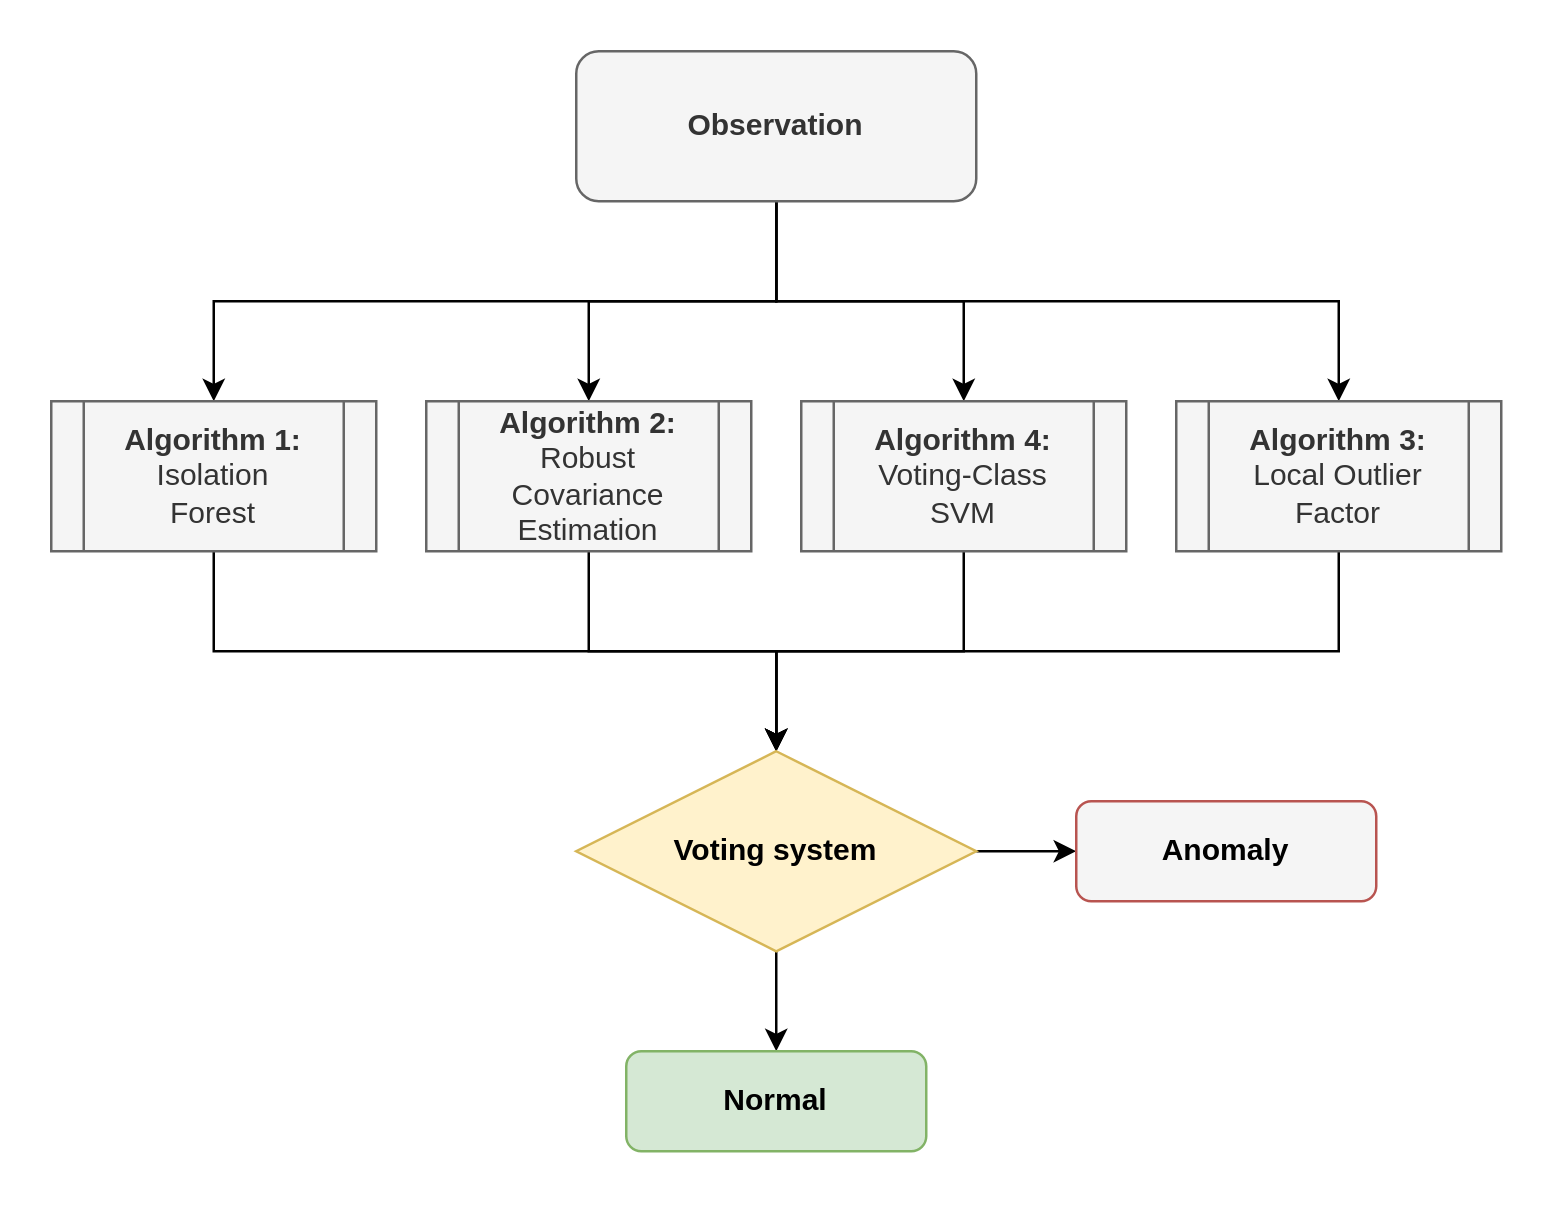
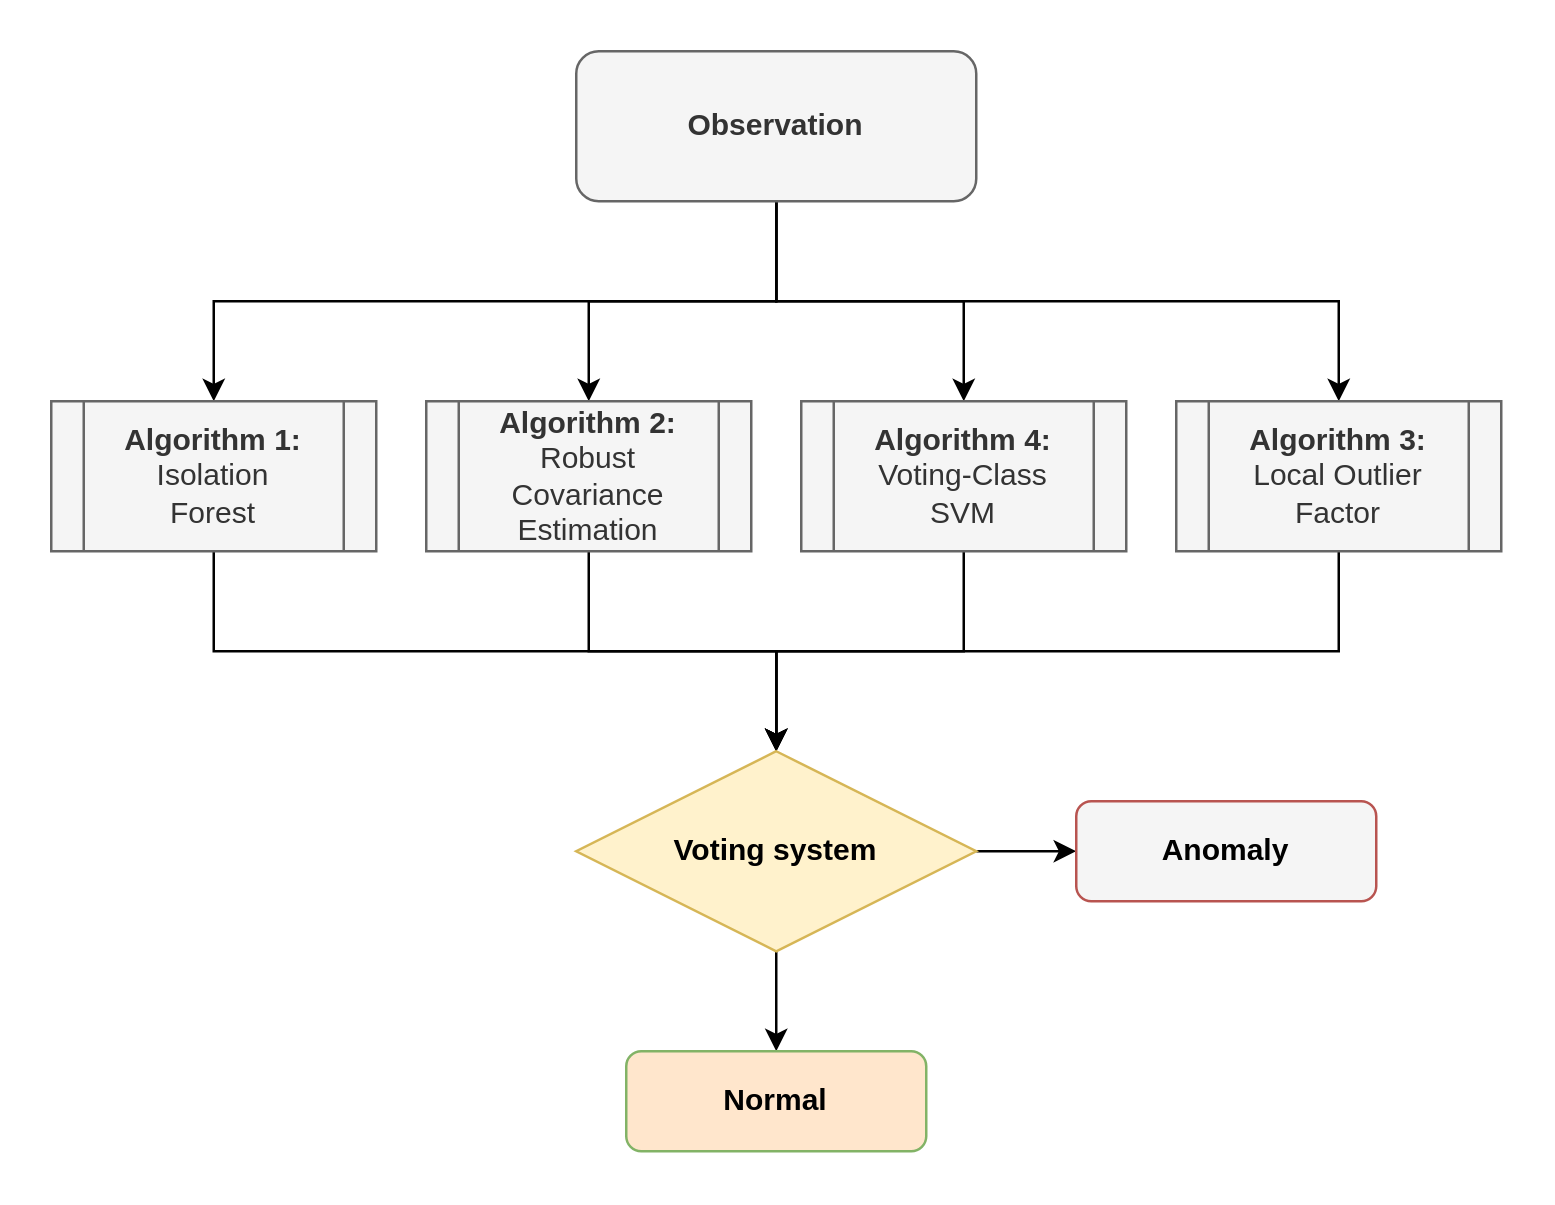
  <mxCell id="0" />
  <mxCell id="1" parent="0" />
  <mxCell id="2" style="edgeStyle=orthogonalEdgeStyle;rounded=0;orthogonalLoop=1;jettySize=auto;html=1;entryX=0.5;entryY=0;entryDx=0;entryDy=0;" edge="1" parent="1" source="6" target="8"><mxGeometry relative="1" as="geometry"><Array as="points"><mxPoint x="310" y="120" /><mxPoint x="85" y="120" /></Array></mxGeometry></mxCell>
  <mxCell id="3" style="edgeStyle=orthogonalEdgeStyle;rounded=0;orthogonalLoop=1;jettySize=auto;html=1;entryX=0.5;entryY=0;entryDx=0;entryDy=0;" edge="1" parent="1" source="6" target="10"><mxGeometry relative="1" as="geometry" /></mxCell>
  <mxCell id="4" style="edgeStyle=orthogonalEdgeStyle;rounded=0;orthogonalLoop=1;jettySize=auto;html=1;entryX=0.5;entryY=0;entryDx=0;entryDy=0;" edge="1" parent="1" source="6" target="14"><mxGeometry relative="1" as="geometry" /></mxCell>
  <mxCell id="5" style="edgeStyle=orthogonalEdgeStyle;rounded=0;orthogonalLoop=1;jettySize=auto;html=1;" edge="1" parent="1" source="6" target="12"><mxGeometry relative="1" as="geometry"><Array as="points"><mxPoint x="310" y="120" /><mxPoint x="535" y="120" /></Array></mxGeometry></mxCell>
  <mxCell id="6" value="Observation" style="rounded=1;whiteSpace=wrap;html=1;fontStyle=1;fillColor=#f5f5f5;fontColor=#333333;strokeColor=#666666;" vertex="1" parent="1"><mxGeometry x="230" y="20" width="160" height="60" as="geometry" /></mxCell>
  <mxCell id="7" style="edgeStyle=orthogonalEdgeStyle;rounded=0;orthogonalLoop=1;jettySize=auto;html=1;entryX=0.5;entryY=0;entryDx=0;entryDy=0;" edge="1" parent="1" source="8" target="17"><mxGeometry relative="1" as="geometry"><Array as="points"><mxPoint x="85" y="260" /><mxPoint x="310" y="260" /></Array></mxGeometry></mxCell>
  <mxCell id="8" value="&lt;div&gt;Algorithm 1:&lt;/div&gt;&lt;div&gt;&lt;span style=&quot;font-weight: normal;&quot;&gt;Isolation&lt;br&gt;&lt;/span&gt;&lt;/div&gt;&lt;div&gt;&lt;span style=&quot;font-weight: normal;&quot;&gt;Forest&lt;/span&gt;&lt;br&gt;&lt;/div&gt;" style="shape=process;whiteSpace=wrap;html=1;backgroundOutline=1;fontStyle=1;fillColor=#f5f5f5;fontColor=#333333;strokeColor=#666666;" vertex="1" parent="1"><mxGeometry x="20" y="160" width="130" height="60" as="geometry" /></mxCell>
  <mxCell id="9" style="edgeStyle=orthogonalEdgeStyle;rounded=0;orthogonalLoop=1;jettySize=auto;html=1;" edge="1" parent="1" source="10" target="17"><mxGeometry relative="1" as="geometry" /></mxCell>
  <mxCell id="10" value="&lt;div&gt;Algorithm 2:&lt;/div&gt;&lt;div&gt;&lt;span style=&quot;font-weight: normal;&quot;&gt;Robust Covariance&lt;/span&gt;&lt;/div&gt;&lt;div&gt;&lt;span style=&quot;font-weight: normal;&quot;&gt;Estimation&lt;/span&gt;&lt;br&gt;&lt;/div&gt;" style="shape=process;whiteSpace=wrap;html=1;backgroundOutline=1;fontStyle=1;fillColor=#f5f5f5;fontColor=#333333;strokeColor=#666666;" vertex="1" parent="1"><mxGeometry x="170" y="160" width="130" height="60" as="geometry" /></mxCell>
  <mxCell id="11" style="edgeStyle=orthogonalEdgeStyle;rounded=0;orthogonalLoop=1;jettySize=auto;html=1;" edge="1" parent="1" source="12" target="17"><mxGeometry relative="1" as="geometry"><Array as="points"><mxPoint x="535" y="260" /><mxPoint x="310" y="260" /></Array></mxGeometry></mxCell>
  <mxCell id="12" value="&lt;div&gt;Algorithm 3:&lt;/div&gt;&lt;div&gt;&lt;span style=&quot;font-weight: normal;&quot;&gt;Local Outlier &lt;br&gt;&lt;/span&gt;&lt;/div&gt;&lt;div&gt;&lt;span style=&quot;font-weight: normal;&quot;&gt;Factor&lt;/span&gt;&lt;br&gt;&lt;/div&gt;" style="shape=process;whiteSpace=wrap;html=1;backgroundOutline=1;fontStyle=1;fillColor=#f5f5f5;fontColor=#333333;strokeColor=#666666;" vertex="1" parent="1"><mxGeometry x="470" y="160" width="130" height="60" as="geometry" /></mxCell>
  <mxCell id="13" value="" style="edgeStyle=orthogonalEdgeStyle;rounded=0;orthogonalLoop=1;jettySize=auto;html=1;" edge="1" parent="1" source="14" target="17"><mxGeometry relative="1" as="geometry" /></mxCell>
  <mxCell id="14" value="&lt;div&gt;Algorithm 4:&lt;/div&gt;&lt;div&gt;&lt;span style=&quot;font-weight: normal;&quot;&gt;Voting-Class&lt;/span&gt;&lt;/div&gt;&lt;div&gt;&lt;span style=&quot;font-weight: normal;&quot;&gt;SVM&lt;/span&gt;&lt;br&gt;&lt;/div&gt;" style="shape=process;whiteSpace=wrap;html=1;backgroundOutline=1;fontStyle=1;fillColor=#f5f5f5;fontColor=#333333;strokeColor=#666666;" vertex="1" parent="1"><mxGeometry x="320" y="160" width="130" height="60" as="geometry" /></mxCell>
  <mxCell id="15" value="" style="edgeStyle=orthogonalEdgeStyle;rounded=0;orthogonalLoop=1;jettySize=auto;html=1;" edge="1" parent="1" source="17" target="19"><mxGeometry relative="1" as="geometry" /></mxCell>
  <mxCell id="16" value="" style="edgeStyle=orthogonalEdgeStyle;rounded=0;orthogonalLoop=1;jettySize=auto;html=1;" edge="1" parent="1" source="17" target="18"><mxGeometry relative="1" as="geometry" /></mxCell>
  <mxCell id="17" value="Voting system" style="rhombus;whiteSpace=wrap;html=1;fontStyle=1;fillColor=#fff2cc;strokeColor=#d6b656;" vertex="1" parent="1"><mxGeometry x="230" y="300" width="160" height="80" as="geometry" /></mxCell>
  <mxCell id="18" value="Anomaly" style="rounded=1;whiteSpace=wrap;html=1;fontStyle=1;fillColor=#f5f5f5;strokeColor=#b85450;" vertex="1" parent="1"><mxGeometry x="430" y="320" width="120" height="40" as="geometry" /></mxCell>
- <mxCell id="19" value="Normal" style="rounded=1;whiteSpace=wrap;html=1;fontStyle=1;fillColor=#d5e8d4;strokeColor=#82b366;" vertex="1" parent="1"><mxGeometry x="250" y="420" width="120" height="40" as="geometry" /></mxCell>
+ <mxCell id="19" value="Normal" style="rounded=1;whiteSpace=wrap;html=1;fontStyle=1;fillColor=#ffe6cc;strokeColor=#82b366;" vertex="1" parent="1"><mxGeometry x="250" y="420" width="120" height="40" as="geometry" /></mxCell>
